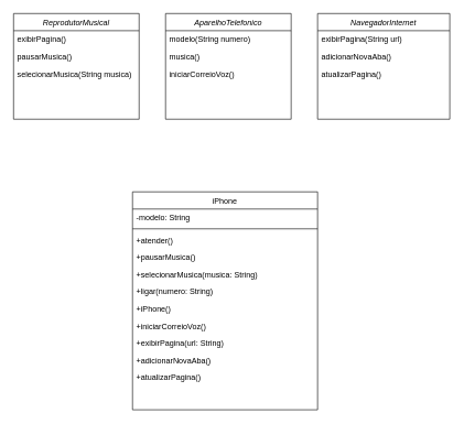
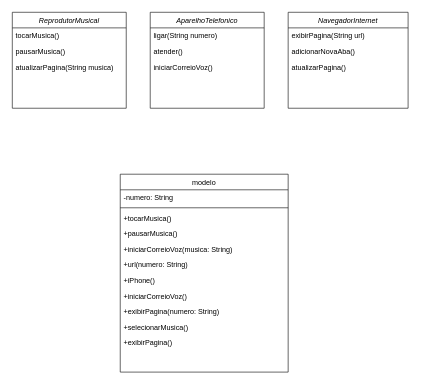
  <mxCell id="0" />
  <mxCell id="1" parent="0" />
  <mxCell id="2" value="ReprodutorMusical" style="swimlane;fontStyle=2;align=center;verticalAlign=top;childLayout=stackLayout;horizontal=1;startSize=26;horizontalStack=0;resizeParent=1;resizeLast=0;collapsible=1;marginBottom=0;rounded=0;shadow=0;strokeWidth=1;" parent="1" vertex="1"><mxGeometry x="20" y="20" width="190" height="160" as="geometry"><mxRectangle x="100" y="80" width="140" height="30" as="alternateBounds" /></mxGeometry></mxCell>
- <mxCell id="3" value="exibirPagina()" style="text;align=left;verticalAlign=top;spacingLeft=4;spacingRight=4;overflow=hidden;rotatable=0;points=[[0,0.5],[1,0.5]];portConstraint=eastwest;" parent="2" vertex="1"><mxGeometry y="26" width="190" height="26" as="geometry" /></mxCell>
+ <mxCell id="3" value="tocarMusica()" style="text;align=left;verticalAlign=top;spacingLeft=4;spacingRight=4;overflow=hidden;rotatable=0;points=[[0,0.5],[1,0.5]];portConstraint=eastwest;" parent="2" vertex="1"><mxGeometry y="26" width="190" height="26" as="geometry" /></mxCell>
  <mxCell id="4" value="pausarMusica()" style="text;align=left;verticalAlign=top;spacingLeft=4;spacingRight=4;overflow=hidden;rotatable=0;points=[[0,0.5],[1,0.5]];portConstraint=eastwest;" parent="2" vertex="1"><mxGeometry y="52" width="190" height="26" as="geometry" /></mxCell>
- <mxCell id="5" value="selecionarMusica(String musica)" style="text;align=left;verticalAlign=top;spacingLeft=4;spacingRight=4;overflow=hidden;rotatable=0;points=[[0,0.5],[1,0.5]];portConstraint=eastwest;" parent="2" vertex="1"><mxGeometry y="78" width="190" height="26" as="geometry" /></mxCell>
+ <mxCell id="5" value="atualizarPagina(String musica)" style="text;align=left;verticalAlign=top;spacingLeft=4;spacingRight=4;overflow=hidden;rotatable=0;points=[[0,0.5],[1,0.5]];portConstraint=eastwest;" parent="2" vertex="1"><mxGeometry y="78" width="190" height="26" as="geometry" /></mxCell>
  <mxCell id="6" value="AparelhoTelefonico" style="swimlane;fontStyle=2;align=center;verticalAlign=top;childLayout=stackLayout;horizontal=1;startSize=26;horizontalStack=0;resizeParent=1;resizeLast=0;collapsible=1;marginBottom=0;rounded=0;shadow=0;strokeWidth=1;" parent="1" vertex="1"><mxGeometry x="250" y="20" width="190" height="160" as="geometry" /></mxCell>
- <mxCell id="7" value="modelo(String numero)" style="text;align=left;verticalAlign=top;spacingLeft=4;spacingRight=4;overflow=hidden;rotatable=0;points=[[0,0.5],[1,0.5]];portConstraint=eastwest;" parent="6" vertex="1"><mxGeometry y="26" width="190" height="26" as="geometry" /></mxCell>
- <mxCell id="8" value="musica()" style="text;align=left;verticalAlign=top;spacingLeft=4;spacingRight=4;overflow=hidden;rotatable=0;points=[[0,0.5],[1,0.5]];portConstraint=eastwest;" parent="6" vertex="1"><mxGeometry y="52" width="190" height="26" as="geometry" /></mxCell>
+ <mxCell id="7" value="ligar(String numero)" style="text;align=left;verticalAlign=top;spacingLeft=4;spacingRight=4;overflow=hidden;rotatable=0;points=[[0,0.5],[1,0.5]];portConstraint=eastwest;" parent="6" vertex="1"><mxGeometry y="26" width="190" height="26" as="geometry" /></mxCell>
+ <mxCell id="8" value="atender()" style="text;align=left;verticalAlign=top;spacingLeft=4;spacingRight=4;overflow=hidden;rotatable=0;points=[[0,0.5],[1,0.5]];portConstraint=eastwest;" parent="6" vertex="1"><mxGeometry y="52" width="190" height="26" as="geometry" /></mxCell>
  <mxCell id="9" value="iniciarCorreioVoz()" style="text;align=left;verticalAlign=top;spacingLeft=4;spacingRight=4;overflow=hidden;rotatable=0;points=[[0,0.5],[1,0.5]];portConstraint=eastwest;" parent="6" vertex="1"><mxGeometry y="78" width="190" height="26" as="geometry" /></mxCell>
  <mxCell id="10" value="NavegadorInternet" style="swimlane;fontStyle=2;align=center;verticalAlign=top;childLayout=stackLayout;horizontal=1;startSize=26;horizontalStack=0;resizeParent=1;resizeLast=0;collapsible=1;marginBottom=0;rounded=0;shadow=0;strokeWidth=1;" parent="1" vertex="1"><mxGeometry x="480" y="20" width="200" height="160" as="geometry" /></mxCell>
  <mxCell id="11" value="exibirPagina(String url)" style="text;align=left;verticalAlign=top;spacingLeft=4;spacingRight=4;overflow=hidden;rotatable=0;points=[[0,0.5],[1,0.5]];portConstraint=eastwest;" parent="10" vertex="1"><mxGeometry y="26" width="200" height="26" as="geometry" /></mxCell>
  <mxCell id="12" value="adicionarNovaAba()" style="text;align=left;verticalAlign=top;spacingLeft=4;spacingRight=4;overflow=hidden;rotatable=0;points=[[0,0.5],[1,0.5]];portConstraint=eastwest;" parent="10" vertex="1"><mxGeometry y="52" width="200" height="26" as="geometry" /></mxCell>
  <mxCell id="13" value="atualizarPagina()" style="text;align=left;verticalAlign=top;spacingLeft=4;spacingRight=4;overflow=hidden;rotatable=0;points=[[0,0.5],[1,0.5]];portConstraint=eastwest;" parent="10" vertex="1"><mxGeometry y="78" width="200" height="22" as="geometry" /></mxCell>
- <mxCell id="14" value="iPhone" style="swimlane;fontStyle=0;align=center;verticalAlign=top;childLayout=stackLayout;horizontal=1;startSize=26;horizontalStack=0;resizeParent=1;resizeLast=0;collapsible=1;marginBottom=0;rounded=0;shadow=0;strokeWidth=1;" parent="1" vertex="1"><mxGeometry x="200" y="290" width="280" height="330" as="geometry"><mxRectangle x="280" y="350" width="80" height="30" as="alternateBounds" /></mxGeometry></mxCell>
- <mxCell id="15" value="-modelo: String" style="text;align=left;verticalAlign=top;spacingLeft=4;spacingRight=4;overflow=hidden;rotatable=0;points=[[0,0.5],[1,0.5]];portConstraint=eastwest;" parent="14" vertex="1"><mxGeometry y="26" width="280" height="26" as="geometry" /></mxCell>
+ <mxCell id="14" value="modelo" style="swimlane;fontStyle=0;align=center;verticalAlign=top;childLayout=stackLayout;horizontal=1;startSize=26;horizontalStack=0;resizeParent=1;resizeLast=0;collapsible=1;marginBottom=0;rounded=0;shadow=0;strokeWidth=1;" parent="1" vertex="1"><mxGeometry x="200" y="290" width="280" height="330" as="geometry"><mxRectangle x="280" y="350" width="80" height="30" as="alternateBounds" /></mxGeometry></mxCell>
+ <mxCell id="15" value="-numero: String" style="text;align=left;verticalAlign=top;spacingLeft=4;spacingRight=4;overflow=hidden;rotatable=0;points=[[0,0.5],[1,0.5]];portConstraint=eastwest;" parent="14" vertex="1"><mxGeometry y="26" width="280" height="26" as="geometry" /></mxCell>
  <mxCell id="16" value="" style="line;html=1;strokeWidth=1;align=left;verticalAlign=middle;spacingTop=-1;spacingLeft=3;spacingRight=3;rotatable=0;labelPosition=right;points=[];portConstraint=eastwest;" parent="14" vertex="1"><mxGeometry y="52" width="280" height="8" as="geometry" /></mxCell>
- <mxCell id="17" value="+atender()" style="text;align=left;verticalAlign=top;spacingLeft=4;spacingRight=4;overflow=hidden;rotatable=0;points=[[0,0.5],[1,0.5]];portConstraint=eastwest;" parent="14" vertex="1"><mxGeometry y="60" width="280" height="26" as="geometry" /></mxCell>
+ <mxCell id="17" value="+tocarMusica()" style="text;align=left;verticalAlign=top;spacingLeft=4;spacingRight=4;overflow=hidden;rotatable=0;points=[[0,0.5],[1,0.5]];portConstraint=eastwest;" parent="14" vertex="1"><mxGeometry y="60" width="280" height="26" as="geometry" /></mxCell>
  <mxCell id="18" value="+pausarMusica()" style="text;align=left;verticalAlign=top;spacingLeft=4;spacingRight=4;overflow=hidden;rotatable=0;points=[[0,0.5],[1,0.5]];portConstraint=eastwest;" parent="14" vertex="1"><mxGeometry y="86" width="280" height="26" as="geometry" /></mxCell>
- <mxCell id="19" value="+selecionarMusica(musica: String)" style="text;align=left;verticalAlign=top;spacingLeft=4;spacingRight=4;overflow=hidden;rotatable=0;points=[[0,0.5],[1,0.5]];portConstraint=eastwest;" parent="14" vertex="1"><mxGeometry y="112" width="280" height="26" as="geometry" /></mxCell>
- <mxCell id="20" value="+ligar(numero: String)" style="text;align=left;verticalAlign=top;spacingLeft=4;spacingRight=4;overflow=hidden;rotatable=0;points=[[0,0.5],[1,0.5]];portConstraint=eastwest;" parent="14" vertex="1"><mxGeometry y="138" width="280" height="26" as="geometry" /></mxCell>
+ <mxCell id="19" value="+iniciarCorreioVoz(musica: String)" style="text;align=left;verticalAlign=top;spacingLeft=4;spacingRight=4;overflow=hidden;rotatable=0;points=[[0,0.5],[1,0.5]];portConstraint=eastwest;" parent="14" vertex="1"><mxGeometry y="112" width="280" height="26" as="geometry" /></mxCell>
+ <mxCell id="20" value="+url(numero: String)" style="text;align=left;verticalAlign=top;spacingLeft=4;spacingRight=4;overflow=hidden;rotatable=0;points=[[0,0.5],[1,0.5]];portConstraint=eastwest;" parent="14" vertex="1"><mxGeometry y="138" width="280" height="26" as="geometry" /></mxCell>
  <mxCell id="21" value="+iPhone()" style="text;align=left;verticalAlign=top;spacingLeft=4;spacingRight=4;overflow=hidden;rotatable=0;points=[[0,0.5],[1,0.5]];portConstraint=eastwest;" parent="14" vertex="1"><mxGeometry y="164" width="280" height="26" as="geometry" /></mxCell>
  <mxCell id="22" value="+iniciarCorreioVoz()" style="text;align=left;verticalAlign=top;spacingLeft=4;spacingRight=4;overflow=hidden;rotatable=0;points=[[0,0.5],[1,0.5]];portConstraint=eastwest;" parent="14" vertex="1"><mxGeometry y="190" width="280" height="26" as="geometry" /></mxCell>
- <mxCell id="23" value="+exibirPagina(url: String)" style="text;align=left;verticalAlign=top;spacingLeft=4;spacingRight=4;overflow=hidden;rotatable=0;points=[[0,0.5],[1,0.5]];portConstraint=eastwest;" parent="14" vertex="1"><mxGeometry y="216" width="280" height="26" as="geometry" /></mxCell>
- <mxCell id="24" value="+adicionarNovaAba()" style="text;align=left;verticalAlign=top;spacingLeft=4;spacingRight=4;overflow=hidden;rotatable=0;points=[[0,0.5],[1,0.5]];portConstraint=eastwest;" parent="14" vertex="1"><mxGeometry y="242" width="280" height="26" as="geometry" /></mxCell>
- <mxCell id="25" value="+atualizarPagina()" style="text;align=left;verticalAlign=top;spacingLeft=4;spacingRight=4;overflow=hidden;rotatable=0;points=[[0,0.5],[1,0.5]];portConstraint=eastwest;" parent="14" vertex="1"><mxGeometry y="268" width="280" height="26" as="geometry" /></mxCell>
+ <mxCell id="23" value="+exibirPagina(numero: String)" style="text;align=left;verticalAlign=top;spacingLeft=4;spacingRight=4;overflow=hidden;rotatable=0;points=[[0,0.5],[1,0.5]];portConstraint=eastwest;" parent="14" vertex="1"><mxGeometry y="216" width="280" height="26" as="geometry" /></mxCell>
+ <mxCell id="24" value="+selecionarMusica()" style="text;align=left;verticalAlign=top;spacingLeft=4;spacingRight=4;overflow=hidden;rotatable=0;points=[[0,0.5],[1,0.5]];portConstraint=eastwest;" parent="14" vertex="1"><mxGeometry y="242" width="280" height="26" as="geometry" /></mxCell>
+ <mxCell id="25" value="+exibirPagina()" style="text;align=left;verticalAlign=top;spacingLeft=4;spacingRight=4;overflow=hidden;rotatable=0;points=[[0,0.5],[1,0.5]];portConstraint=eastwest;" parent="14" vertex="1"><mxGeometry y="268" width="280" height="26" as="geometry" /></mxCell>
